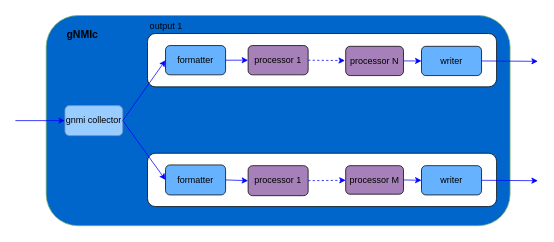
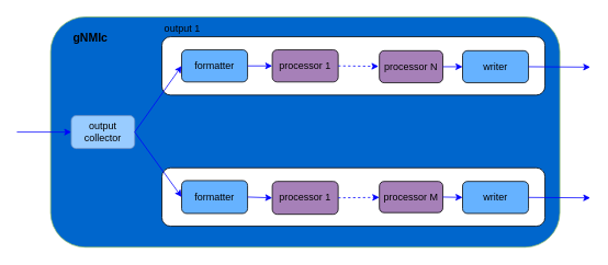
  <mxCell id="0" />
  <mxCell id="1" parent="0" />
  <mxCell id="2" value="" style="rounded=1;whiteSpace=wrap;html=1;align=left;strokeColor=#82b366;fillColor=#0066CC;" vertex="1" parent="1"><mxGeometry x="61" y="20" width="618" height="280" as="geometry" /></mxCell>
  <mxCell id="3" value="" style="rounded=1;whiteSpace=wrap;html=1;align=left;labelPosition=left;verticalLabelPosition=middle;verticalAlign=middle;" vertex="1" parent="1"><mxGeometry x="196" y="203.5" width="465" height="71" as="geometry" /></mxCell>
  <mxCell id="4" value="" style="rounded=1;whiteSpace=wrap;html=1;align=left;labelPosition=left;verticalLabelPosition=middle;verticalAlign=middle;" vertex="1" parent="1"><mxGeometry x="196" y="44" width="465" height="71" as="geometry" /></mxCell>
  <mxCell id="5" value="formatter" style="rounded=1;whiteSpace=wrap;html=1;fillColor=#66B2FF;" vertex="1" parent="1"><mxGeometry x="220" y="60" width="80" height="39" as="geometry" /></mxCell>
  <mxCell id="6" value="&lt;span&gt;processor 1&lt;/span&gt;" style="rounded=1;whiteSpace=wrap;html=1;fillColor=#A680B8;" vertex="1" parent="1"><mxGeometry x="330" y="60" width="80" height="39" as="geometry" /></mxCell>
  <mxCell id="7" value="&lt;span&gt;processor N&lt;/span&gt;" style="rounded=1;whiteSpace=wrap;html=1;fillColor=#A680B8;" vertex="1" parent="1"><mxGeometry x="460" y="61" width="77" height="39" as="geometry" /></mxCell>
- <mxCell id="8" value="gnmi collector" style="rounded=1;whiteSpace=wrap;html=1;strokeColor=#6c8ebf;fillColor=#99CCFF;" vertex="1" parent="1"><mxGeometry x="86" y="140" width="77" height="40" as="geometry" /></mxCell>
+ <mxCell id="8" value="output collector" style="rounded=1;whiteSpace=wrap;html=1;strokeColor=#6c8ebf;fillColor=#99CCFF;" vertex="1" parent="1"><mxGeometry x="86" y="140" width="77" height="40" as="geometry" /></mxCell>
  <mxCell id="9" value="formatter" style="rounded=1;whiteSpace=wrap;html=1;fillColor=#66B2FF;" vertex="1" parent="1"><mxGeometry x="220" y="219" width="80" height="40" as="geometry" /></mxCell>
  <mxCell id="10" value="&lt;span&gt;processor 1&lt;/span&gt;" style="rounded=1;whiteSpace=wrap;html=1;fillColor=#A680B8;" vertex="1" parent="1"><mxGeometry x="330" y="220" width="80" height="40" as="geometry" /></mxCell>
  <mxCell id="11" value="&lt;span&gt;processor M&lt;/span&gt;" style="rounded=1;whiteSpace=wrap;html=1;fillColor=#A680B8;" vertex="1" parent="1"><mxGeometry x="460" y="220" width="77" height="38" as="geometry" /></mxCell>
  <mxCell id="12" value="" style="endArrow=classic;html=1;exitX=1;exitY=0.5;exitDx=0;exitDy=0;entryX=0;entryY=0.5;entryDx=0;entryDy=0;strokeColor=#0000FF;" edge="1" parent="1" source="8" target="5"><mxGeometry width="50" height="50" relative="1" as="geometry"><mxPoint x="367" y="247" as="sourcePoint" /><mxPoint x="417" y="197" as="targetPoint" /></mxGeometry></mxCell>
  <mxCell id="13" value="" style="endArrow=classic;html=1;exitX=1;exitY=0.5;exitDx=0;exitDy=0;entryX=0;entryY=0.5;entryDx=0;entryDy=0;strokeColor=#0000FF;" edge="1" parent="1" source="8" target="9"><mxGeometry width="50" height="50" relative="1" as="geometry"><mxPoint x="188" y="161" as="sourcePoint" /><mxPoint x="236" y="87" as="targetPoint" /></mxGeometry></mxCell>
  <mxCell id="14" value="" style="endArrow=classic;html=1;exitX=1;exitY=0.5;exitDx=0;exitDy=0;entryX=0;entryY=0.5;entryDx=0;entryDy=0;strokeColor=#0000FF;" edge="1" parent="1" source="5" target="6"><mxGeometry width="50" height="50" relative="1" as="geometry"><mxPoint x="188" y="170" as="sourcePoint" /><mxPoint x="230" y="89.5" as="targetPoint" /></mxGeometry></mxCell>
  <mxCell id="15" value="" style="endArrow=classic;html=1;exitX=1;exitY=0.5;exitDx=0;exitDy=0;entryX=0;entryY=0.5;entryDx=0;entryDy=0;strokeColor=#0000FF;" edge="1" parent="1" source="9" target="10"><mxGeometry width="50" height="50" relative="1" as="geometry"><mxPoint x="310" y="89.5" as="sourcePoint" /><mxPoint x="350" y="89.5" as="targetPoint" /></mxGeometry></mxCell>
  <mxCell id="16" value="" style="endArrow=classic;html=1;exitX=1;exitY=0.5;exitDx=0;exitDy=0;strokeColor=#0000FF;dashed=1;" edge="1" parent="1" source="10" target="11"><mxGeometry width="50" height="50" relative="1" as="geometry"><mxPoint x="310" y="250" as="sourcePoint" /><mxPoint x="350" y="250" as="targetPoint" /></mxGeometry></mxCell>
  <mxCell id="17" value="" style="endArrow=classic;html=1;exitX=1;exitY=0.5;exitDx=0;exitDy=0;strokeColor=#0000FF;dashed=1;" edge="1" parent="1" source="6"><mxGeometry width="50" height="50" relative="1" as="geometry"><mxPoint x="320" y="260" as="sourcePoint" /><mxPoint x="459" y="80" as="targetPoint" /></mxGeometry></mxCell>
  <mxCell id="18" value="" style="endArrow=classic;html=1;exitX=1;exitY=0.5;exitDx=0;exitDy=0;strokeColor=#0000FF;entryX=0;entryY=0.5;entryDx=0;entryDy=0;" edge="1" parent="1" source="7" target="22"><mxGeometry width="50" height="50" relative="1" as="geometry"><mxPoint x="147" y="170" as="sourcePoint" /><mxPoint x="660" y="81" as="targetPoint" /></mxGeometry></mxCell>
  <mxCell id="19" value="" style="endArrow=classic;html=1;exitX=1;exitY=0.5;exitDx=0;exitDy=0;strokeColor=#0000FF;entryX=0;entryY=0.5;entryDx=0;entryDy=0;" edge="1" parent="1" source="11" target="23"><mxGeometry width="50" height="50" relative="1" as="geometry"><mxPoint x="547" y="90.5" as="sourcePoint" /><mxPoint x="662" y="239" as="targetPoint" /></mxGeometry></mxCell>
  <mxCell id="20" value="" style="endArrow=classic;html=1;entryX=0;entryY=0.5;entryDx=0;entryDy=0;strokeColor=#0000FF;" edge="1" parent="1" target="8"><mxGeometry width="50" height="50" relative="1" as="geometry"><mxPoint x="20" y="160" as="sourcePoint" /><mxPoint x="230" y="89.5" as="targetPoint" /></mxGeometry></mxCell>
  <mxCell id="21" value="output 1" style="text;html=1;strokeColor=none;fillColor=none;align=center;verticalAlign=middle;whiteSpace=wrap;rounded=0;" vertex="1" parent="1"><mxGeometry x="196" y="24" width="50" height="20" as="geometry" /></mxCell>
  <mxCell id="22" value="writer" style="rounded=1;whiteSpace=wrap;html=1;fillColor=#66B2FF;" vertex="1" parent="1"><mxGeometry x="561" y="61" width="80" height="39" as="geometry" /></mxCell>
  <mxCell id="23" value="writer" style="rounded=1;whiteSpace=wrap;html=1;fillColor=#66B2FF;" vertex="1" parent="1"><mxGeometry x="561" y="220" width="80" height="39" as="geometry" /></mxCell>
  <mxCell id="24" value="" style="endArrow=classic;html=1;exitX=1;exitY=0.5;exitDx=0;exitDy=0;strokeColor=#0000FF;" edge="1" parent="1" source="22"><mxGeometry width="50" height="50" relative="1" as="geometry"><mxPoint x="547" y="90.5" as="sourcePoint" /><mxPoint x="716" y="81" as="targetPoint" /></mxGeometry></mxCell>
  <mxCell id="25" value="" style="endArrow=classic;html=1;exitX=1;exitY=0.5;exitDx=0;exitDy=0;strokeColor=#0000FF;" edge="1" parent="1" source="23"><mxGeometry width="50" height="50" relative="1" as="geometry"><mxPoint x="651" y="90.5" as="sourcePoint" /><mxPoint x="716" y="240" as="targetPoint" /></mxGeometry></mxCell>
  <mxCell id="26" value="&lt;b&gt;&lt;font style=&quot;font-size: 14px&quot;&gt;gNMIc&lt;/font&gt;&lt;/b&gt;" style="text;html=1;strokeColor=none;fillColor=none;align=center;verticalAlign=middle;whiteSpace=wrap;rounded=0;" vertex="1" parent="1"><mxGeometry x="73" y="28" width="73" height="36" as="geometry" /></mxCell>
